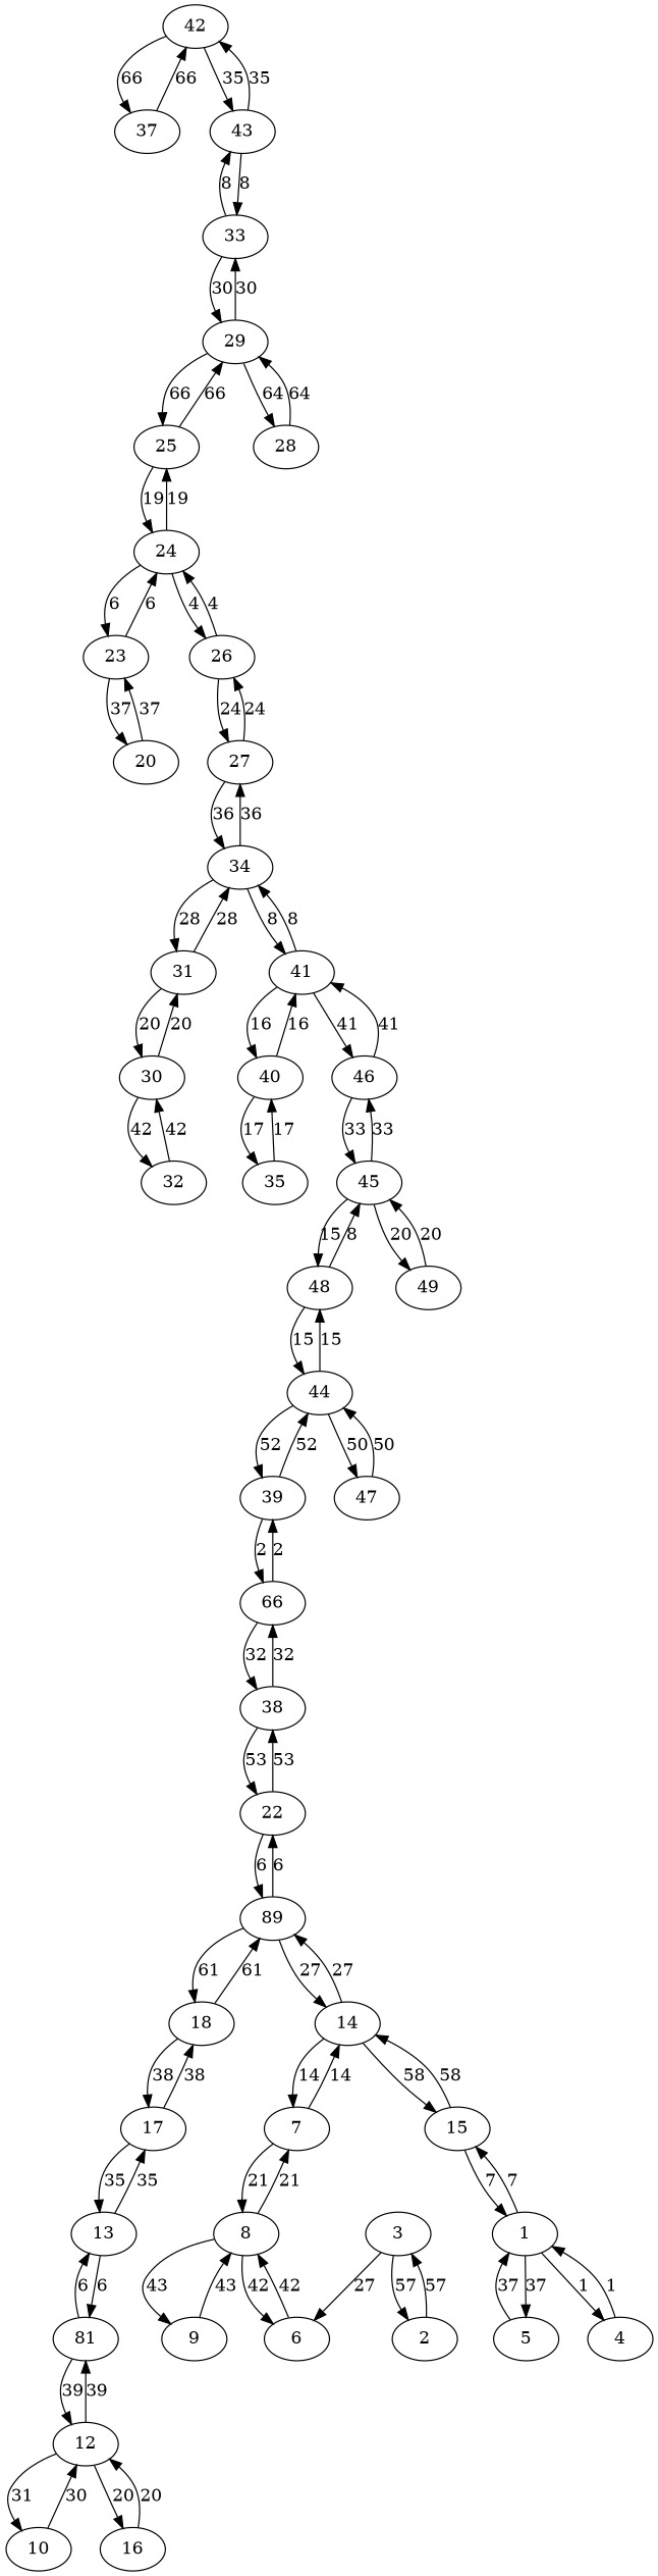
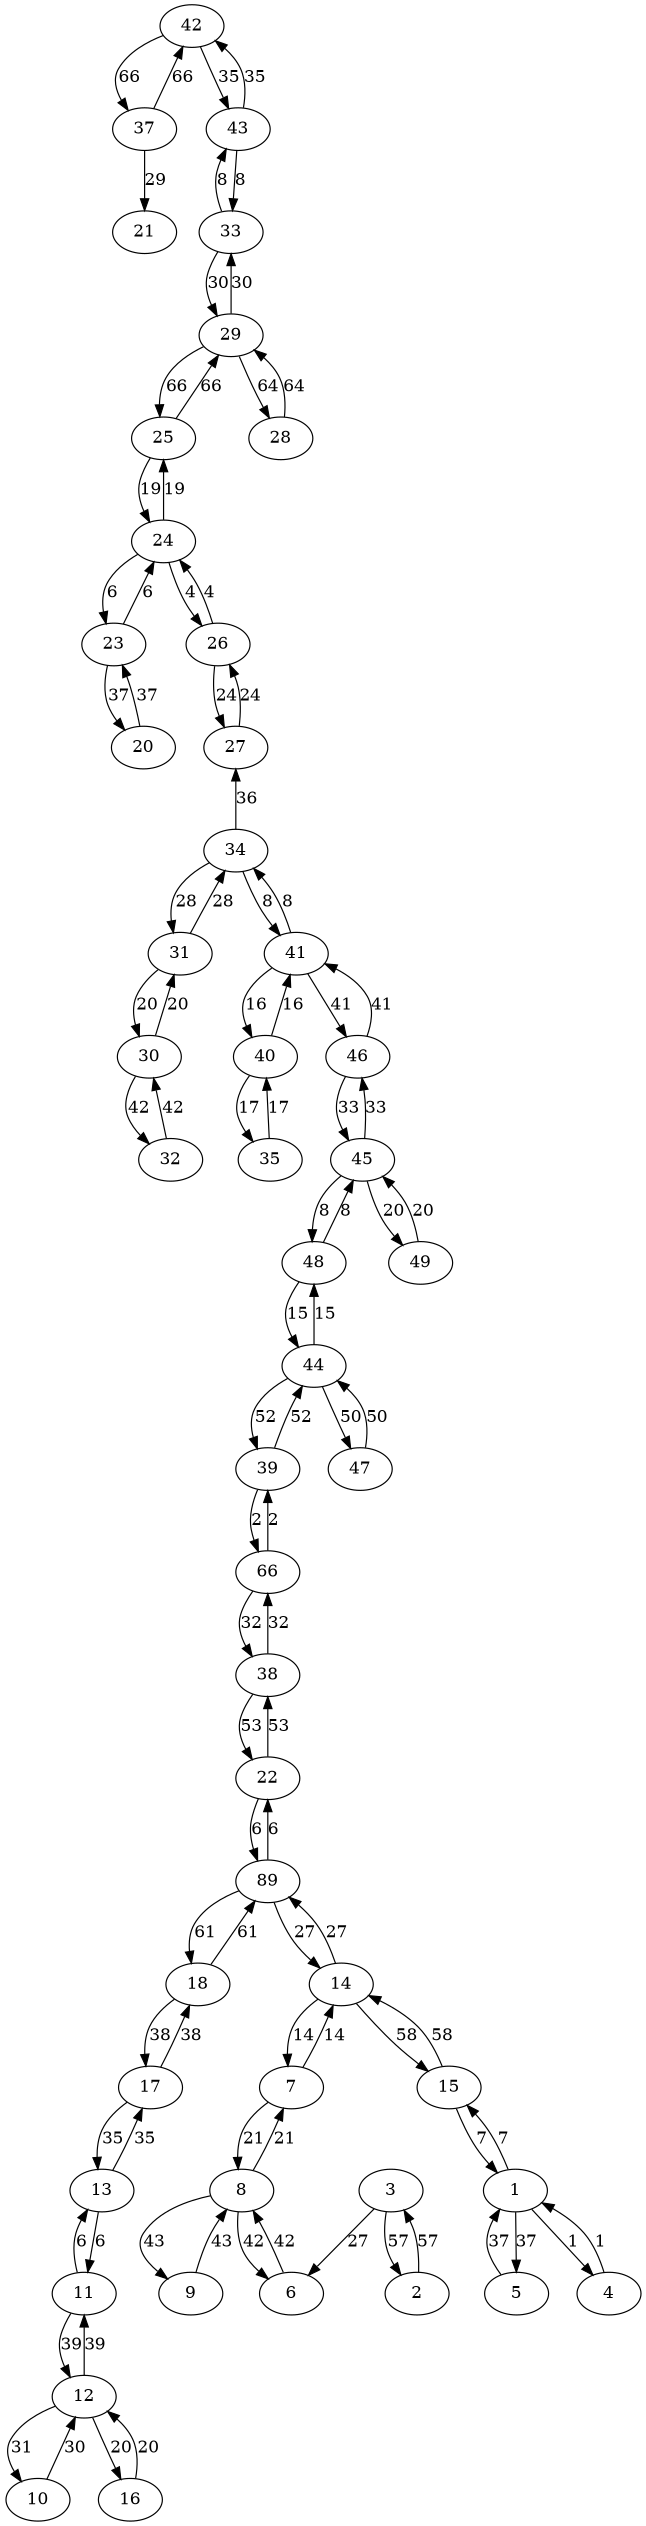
  digraph {
    42
    37
    43
+   21
    33
    25
    29
    24
    28
    23
    26
    n12 [label=89]
    18
    17
    14
    22
    13
    15
    7
    38
    1
    8
    5
    4
    2
    3
    6
    n28 [label=66]
    39
    44
    47
    48
    45
    9
    30
    32
    31
    34
    46
    41
    40
    49
    27
    35
-   11 [label=81]
+   11
    12
    10
    16
    20
    42 -> 37 [label=66]
    42 -> 43 [label=35]
    37 -> 42 [label=66]
+   37 -> 21 [label=29]
    43 -> 42 [label=35]
    43 -> 33 [label=8]
    33 -> 43 [label=8]
    33 -> 29 [label=30]
    25 -> 29 [label=66]
    25 -> 24 [label=19]
    29 -> 33 [label=30]
    29 -> 25 [label=66]
    29 -> 28 [label=64]
    24 -> 25 [label=19]
    24 -> 23 [label=6]
    24 -> 26 [label=4]
    28 -> 29 [label=64]
    23 -> 24 [label=6]
    23 -> 20 [label=37]
    26 -> 24 [label=4]
    26 -> 27 [label=24]
    n12 -> 18 [label=61]
    n12 -> 14 [label=27]
    n12 -> 22 [label=6]
    18 -> n12 [label=61]
    18 -> 17 [label=38]
    17 -> 18 [label=38]
    17 -> 13 [label=35]
    14 -> n12 [label=27]
    14 -> 15 [label=58]
    14 -> 7 [label=14]
    22 -> n12 [label=6]
    22 -> 38 [label=53]
    13 -> 17 [label=35]
    13 -> 11 [label=6]
    15 -> 14 [label=58]
    15 -> 1 [label=7]
    7 -> 14 [label=14]
    7 -> 8 [label=21]
    38 -> 22 [label=53]
    38 -> n28 [label=32]
    1 -> 15 [label=7]
    1 -> 5 [label=37]
    1 -> 4 [label=1]
    8 -> 7 [label=21]
    8 -> 6 [label=42]
    8 -> 9 [label=43]
    5 -> 1 [label=37]
    4 -> 1 [label=1]
    2 -> 3 [label=57]
    3 -> 2 [label=57]
    3 -> 6 [label=27]
    6 -> 8 [label=42]
    n28 -> 38 [label=32]
    n28 -> 39 [label=2]
    39 -> n28 [label=2]
    39 -> 44 [label=52]
    44 -> 39 [label=52]
    44 -> 47 [label=50]
    44 -> 48 [label=15]
    47 -> 44 [label=50]
    48 -> 44 [label=15]
    48 -> 45 [label=8]
-   45 -> 48 [label=15]
+   45 -> 48 [label=8]
    45 -> 46 [label=33]
    45 -> 49 [label=20]
    9 -> 8 [label=43]
    30 -> 32 [label=42]
    30 -> 31 [label=20]
    32 -> 30 [label=42]
    31 -> 30 [label=20]
    31 -> 34 [label=28]
    34 -> 31 [label=28]
    34 -> 41 [label=8]
    34 -> 27 [label=36]
    46 -> 45 [label=33]
    46 -> 41 [label=41]
    41 -> 34 [label=8]
    41 -> 46 [label=41]
    41 -> 40 [label=16]
    40 -> 41 [label=16]
    40 -> 35 [label=17]
    49 -> 45 [label=20]
    27 -> 26 [label=24]
-   27 -> 34 [label=36]
    35 -> 40 [label=17]
    11 -> 13 [label=6]
    11 -> 12 [label=39]
    12 -> 11 [label=39]
    12 -> 10 [label=31]
    12 -> 16 [label=20]
    10 -> 12 [label=30]
    16 -> 12 [label=20]
    20 -> 23 [label=37]
  }
